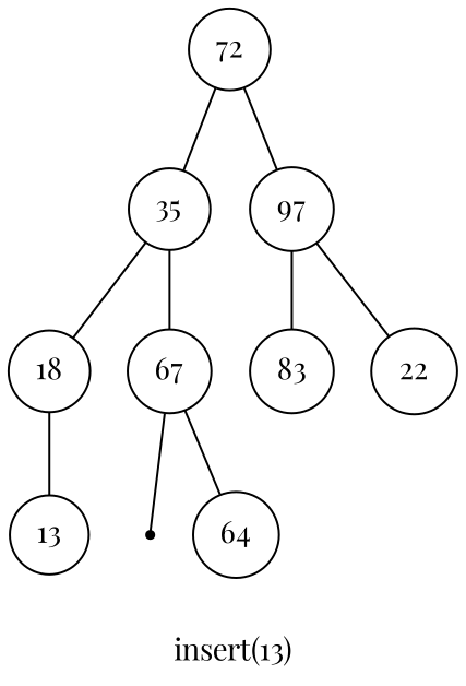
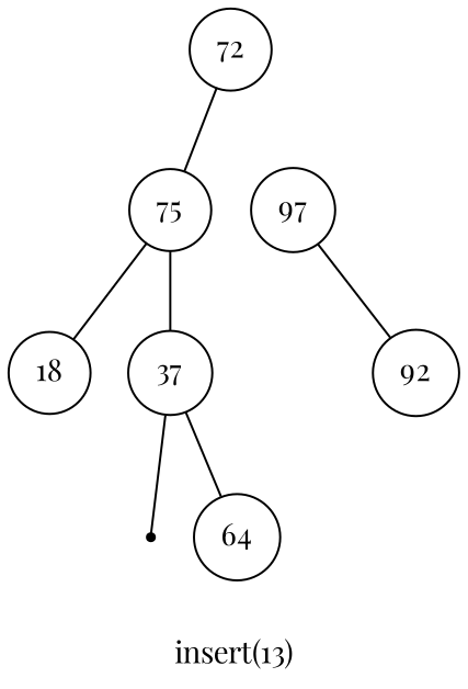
  digraph {
    fontname="Playfair Display"
    label="insert(13)"
    node [fontname="Playfair Display" shape=circle]
    edge [arrowhead=none fontname="Playfair Display"]
    72
-   35
+   35 [label=75]
    n3 [label=97]
    18
-   37 [label=67]
-   83
-   92 [label=22]
-   13
+   37
+   92
    2 [shape=point]
    n10 [label=64]
    72 -> 35
-   72 -> n3
    35 -> 18
    35 -> 37
-   n3 -> 83
    n3 -> 92
-   18 -> 13
    37 -> 2
    37 -> n10
  }
